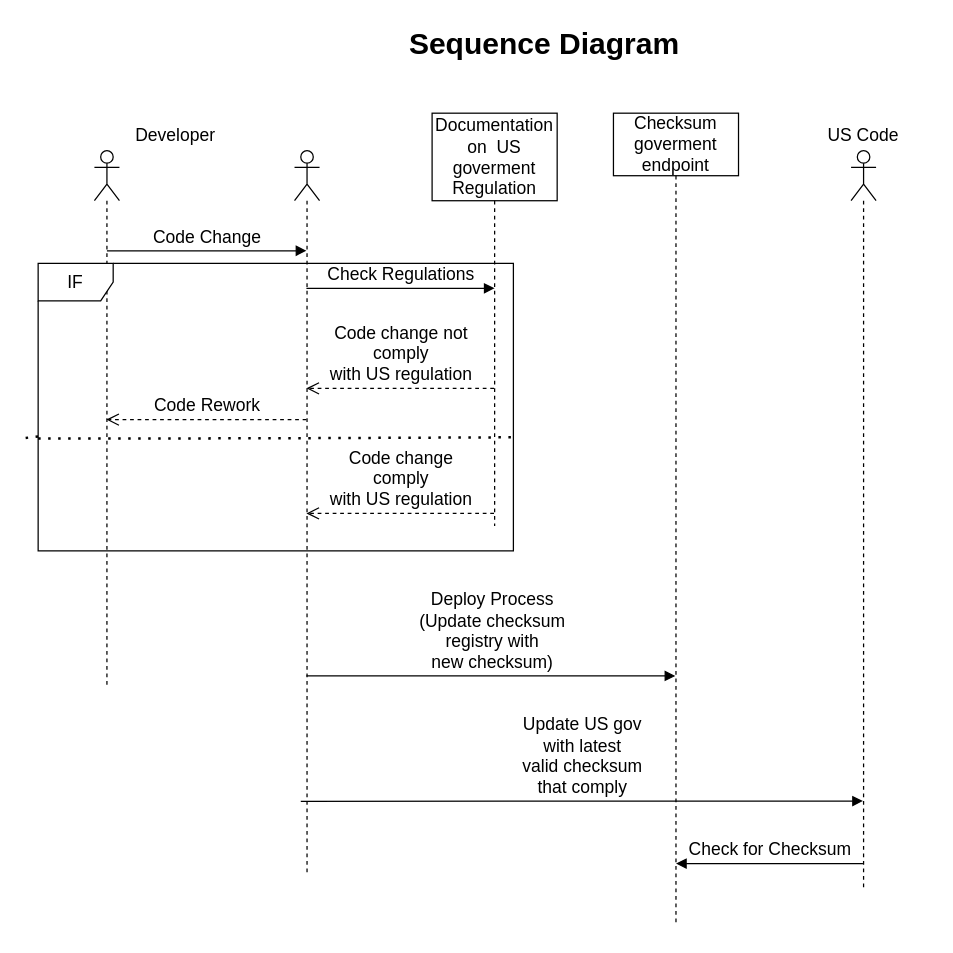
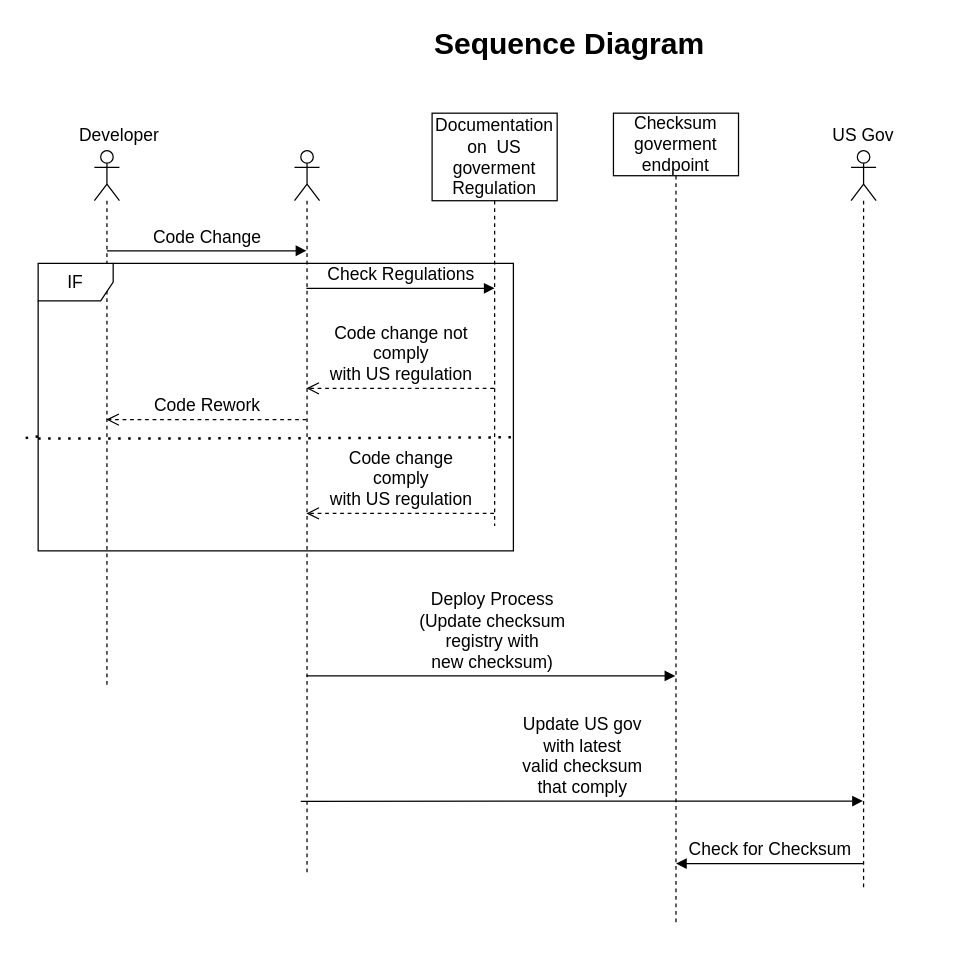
  <mxCell id="0" />
  <mxCell id="1" parent="0" />
- <mxCell id="2" value="&lt;b&gt;&lt;font style=&quot;font-size: 24px;&quot;&gt;Sequence Diagram&lt;/font&gt;&lt;/b&gt;" style="text;html=1;strokeColor=none;fillColor=none;align=center;verticalAlign=middle;whiteSpace=wrap;rounded=0;" vertex="1" parent="1"><mxGeometry x="290" y="20" width="290" height="30" as="geometry" /></mxCell>
+ <mxCell id="2" value="&lt;b&gt;&lt;font style=&quot;font-size: 24px;&quot;&gt;Sequence Diagram&lt;/font&gt;&lt;/b&gt;" style="text;html=1;strokeColor=none;fillColor=none;align=center;verticalAlign=middle;whiteSpace=wrap;rounded=0;" vertex="1" parent="1"><mxGeometry x="310" y="20" width="290" height="30" as="geometry" /></mxCell>
  <mxCell id="3" value="&lt;br&gt;&lt;br&gt;" style="shape=umlLifeline;perimeter=lifelinePerimeter;whiteSpace=wrap;html=1;container=0;dropTarget=0;collapsible=0;recursiveResize=0;outlineConnect=0;portConstraint=eastwest;newEdgeStyle={&quot;edgeStyle&quot;:&quot;elbowEdgeStyle&quot;,&quot;elbow&quot;:&quot;vertical&quot;,&quot;curved&quot;:0,&quot;rounded&quot;:0};participant=umlActor;fontSize=24;" vertex="1" parent="1"><mxGeometry x="75" y="120" width="20" height="430" as="geometry" /></mxCell>
- <mxCell id="4" value="&lt;font style=&quot;font-size: 14px;&quot;&gt;Developer&lt;/font&gt;" style="text;html=1;strokeColor=none;fillColor=none;align=center;verticalAlign=middle;whiteSpace=wrap;rounded=0;fontSize=24;" vertex="1" parent="1"><mxGeometry x="110" y="90" width="60" height="30" as="geometry" /></mxCell>
+ <mxCell id="4" value="&lt;font style=&quot;font-size: 14px;&quot;&gt;Developer&lt;/font&gt;" style="text;html=1;strokeColor=none;fillColor=none;align=center;verticalAlign=middle;whiteSpace=wrap;rounded=0;fontSize=24;" vertex="1" parent="1"><mxGeometry x="65" y="90" width="60" height="30" as="geometry" /></mxCell>
  <mxCell id="5" value="&lt;br&gt;&lt;br&gt;" style="shape=umlLifeline;perimeter=lifelinePerimeter;whiteSpace=wrap;html=1;container=0;dropTarget=0;collapsible=0;recursiveResize=0;outlineConnect=0;portConstraint=eastwest;newEdgeStyle={&quot;edgeStyle&quot;:&quot;elbowEdgeStyle&quot;,&quot;elbow&quot;:&quot;vertical&quot;,&quot;curved&quot;:0,&quot;rounded&quot;:0};participant=umlActor;fontSize=24;" vertex="1" parent="1"><mxGeometry x="235" y="120" width="20" height="580" as="geometry" /></mxCell>
  <mxCell id="6" value="Code Change" style="html=1;verticalAlign=bottom;endArrow=block;edgeStyle=elbowEdgeStyle;elbow=vertical;curved=0;rounded=0;fontSize=14;" edge="1" parent="1" target="5"><mxGeometry width="80" relative="1" as="geometry"><mxPoint x="85" y="200" as="sourcePoint" /><mxPoint x="165" y="200" as="targetPoint" /></mxGeometry></mxCell>
  <mxCell id="7" value="&lt;br&gt;&lt;br&gt;" style="shape=umlLifeline;perimeter=lifelinePerimeter;whiteSpace=wrap;html=1;container=0;dropTarget=0;collapsible=0;recursiveResize=0;outlineConnect=0;portConstraint=eastwest;newEdgeStyle={&quot;edgeStyle&quot;:&quot;elbowEdgeStyle&quot;,&quot;elbow&quot;:&quot;vertical&quot;,&quot;curved&quot;:0,&quot;rounded&quot;:0};participant=umlActor;fontSize=24;" vertex="1" parent="1"><mxGeometry x="680" y="120" width="20" height="590" as="geometry" /></mxCell>
- <mxCell id="8" value="&lt;font style=&quot;font-size: 14px;&quot;&gt;US Code&lt;/font&gt;" style="text;html=1;strokeColor=none;fillColor=none;align=center;verticalAlign=middle;whiteSpace=wrap;rounded=0;fontSize=24;" vertex="1" parent="1"><mxGeometry x="640" y="90" width="100" height="30" as="geometry" /></mxCell>
+ <mxCell id="8" value="&lt;font style=&quot;font-size: 14px;&quot;&gt;US Gov&lt;/font&gt;" style="text;html=1;strokeColor=none;fillColor=none;align=center;verticalAlign=middle;whiteSpace=wrap;rounded=0;fontSize=24;" vertex="1" parent="1"><mxGeometry x="640" y="90" width="100" height="30" as="geometry" /></mxCell>
  <mxCell id="9" value="Documentation on&amp;nbsp; US goverment Regulation" style="shape=umlLifeline;perimeter=lifelinePerimeter;whiteSpace=wrap;html=1;container=0;dropTarget=0;collapsible=0;recursiveResize=0;outlineConnect=0;portConstraint=eastwest;newEdgeStyle={&quot;edgeStyle&quot;:&quot;elbowEdgeStyle&quot;,&quot;elbow&quot;:&quot;vertical&quot;,&quot;curved&quot;:0,&quot;rounded&quot;:0};fontSize=14;size=70;" vertex="1" parent="1"><mxGeometry x="345" y="90" width="100" height="330" as="geometry" /></mxCell>
  <mxCell id="10" value="Check Regulations" style="html=1;verticalAlign=bottom;endArrow=block;edgeStyle=elbowEdgeStyle;elbow=vertical;curved=0;rounded=0;fontSize=14;" edge="1" parent="1" source="5"><mxGeometry width="80" relative="1" as="geometry"><mxPoint x="275" y="259.97" as="sourcePoint" /><mxPoint x="395" y="230" as="targetPoint" /><Array as="points"><mxPoint x="290" y="230" /><mxPoint x="385" y="220" /></Array></mxGeometry></mxCell>
  <mxCell id="11" value="IF" style="shape=umlFrame;whiteSpace=wrap;html=1;pointerEvents=0;fontSize=14;" vertex="1" parent="1"><mxGeometry x="30" y="210" width="380" height="230" as="geometry" /></mxCell>
  <mxCell id="12" value="" style="endArrow=none;dashed=1;html=1;dashPattern=1 3;strokeWidth=2;rounded=0;fontSize=14;" edge="1" parent="1" target="11"><mxGeometry width="50" height="50" relative="1" as="geometry"><mxPoint y="349.66" as="sourcePoint" x="20" /><mxPoint x="170" y="349.66" as="targetPoint" /></mxGeometry></mxCell>
  <mxCell id="13" value="Code change not &lt;br&gt;comply &lt;br&gt;with US regulation" style="html=1;verticalAlign=bottom;endArrow=open;dashed=1;endSize=8;edgeStyle=elbowEdgeStyle;elbow=vertical;curved=0;rounded=0;fontSize=14;" edge="1" parent="1" source="9" target="5"><mxGeometry relative="1" as="geometry"><mxPoint x="390" y="300.01" as="sourcePoint" /><mxPoint x="250" y="310" as="targetPoint" /><Array as="points"><mxPoint x="300" y="310" /></Array></mxGeometry></mxCell>
  <mxCell id="14" value="Code Rework" style="html=1;verticalAlign=bottom;endArrow=open;dashed=1;endSize=8;edgeStyle=elbowEdgeStyle;elbow=vertical;curved=0;rounded=0;fontSize=14;" edge="1" parent="1" source="5" target="3"><mxGeometry relative="1" as="geometry"><mxPoint x="205" y="334.9" as="sourcePoint" /><mxPoint x="125" y="334.9" as="targetPoint" /></mxGeometry></mxCell>
  <mxCell id="15" value="" style="endArrow=none;dashed=1;html=1;dashPattern=1 3;strokeWidth=2;rounded=0;fontSize=14;exitX=0;exitY=0.609;exitDx=0;exitDy=0;exitPerimeter=0;entryX=0.999;entryY=0.605;entryDx=0;entryDy=0;entryPerimeter=0;" edge="1" parent="1" source="11" target="11"><mxGeometry width="50" height="50" relative="1" as="geometry"><mxPoint x="450" y="400" as="sourcePoint" /><mxPoint x="410" y="349" as="targetPoint" /><Array as="points"><mxPoint x="210" y="350" /></Array></mxGeometry></mxCell>
  <mxCell id="16" value="Code change&lt;br&gt;comply &lt;br&gt;with US regulation" style="html=1;verticalAlign=bottom;endArrow=open;dashed=1;endSize=8;edgeStyle=elbowEdgeStyle;elbow=vertical;curved=0;rounded=0;fontSize=14;" edge="1" parent="1" source="9" target="5"><mxGeometry relative="1" as="geometry"><mxPoint x="390" y="410" as="sourcePoint" /><mxPoint x="250" y="410" as="targetPoint" /><Array as="points"><mxPoint x="295" y="410" /></Array></mxGeometry></mxCell>
  <mxCell id="17" value="Checksum goverment endpoint" style="shape=umlLifeline;perimeter=lifelinePerimeter;whiteSpace=wrap;html=1;container=0;dropTarget=0;collapsible=0;recursiveResize=0;outlineConnect=0;portConstraint=eastwest;newEdgeStyle={&quot;edgeStyle&quot;:&quot;elbowEdgeStyle&quot;,&quot;elbow&quot;:&quot;vertical&quot;,&quot;curved&quot;:0,&quot;rounded&quot;:0};fontSize=14;size=50;" vertex="1" parent="1"><mxGeometry x="490" y="90" width="100" height="650" as="geometry" /></mxCell>
  <mxCell id="18" value="Deploy Process&lt;br&gt;(Update checksum &lt;br&gt;registry with &lt;br&gt;new checksum)" style="html=1;verticalAlign=bottom;endArrow=block;edgeStyle=elbowEdgeStyle;elbow=vertical;curved=0;rounded=0;fontSize=14;" edge="1" parent="1" source="5" target="17"><mxGeometry width="80" relative="1" as="geometry"><mxPoint x="266" y="490" as="sourcePoint" /><mxPoint x="535.5" y="490" as="targetPoint" /><Array as="points"><mxPoint x="370" y="540" /><mxPoint x="246" y="490" /></Array></mxGeometry></mxCell>
  <mxCell id="19" value="Update US gov &lt;br&gt;with latest &lt;br&gt;valid checksum &lt;br&gt;that comply" style="html=1;verticalAlign=bottom;endArrow=block;edgeStyle=elbowEdgeStyle;elbow=vertical;curved=0;rounded=0;fontSize=14;exitX=0.25;exitY=0.897;exitDx=0;exitDy=0;exitPerimeter=0;" edge="1" parent="1" source="5" target="7"><mxGeometry width="80" relative="1" as="geometry"><mxPoint x="250" y="640" as="sourcePoint" /><mxPoint x="330" y="640" as="targetPoint" /></mxGeometry></mxCell>
  <mxCell id="20" value="Check for Checksum" style="html=1;verticalAlign=bottom;endArrow=block;edgeStyle=elbowEdgeStyle;elbow=vertical;curved=0;rounded=0;fontSize=14;" edge="1" parent="1" source="7"><mxGeometry width="80" relative="1" as="geometry"><mxPoint x="400" y="690" as="sourcePoint" /><mxPoint x="540" y="690" as="targetPoint" /></mxGeometry></mxCell>
